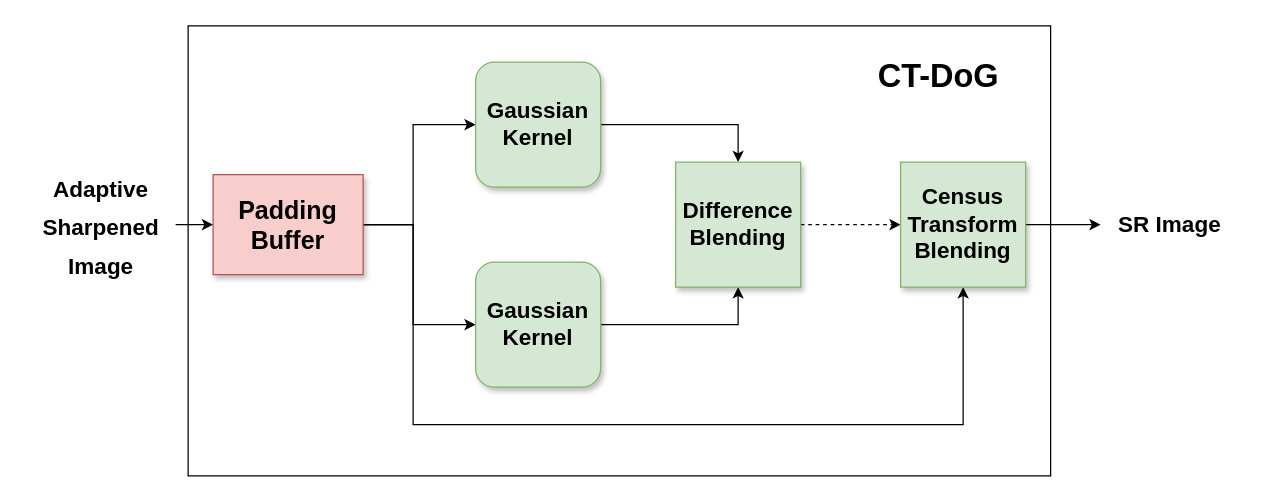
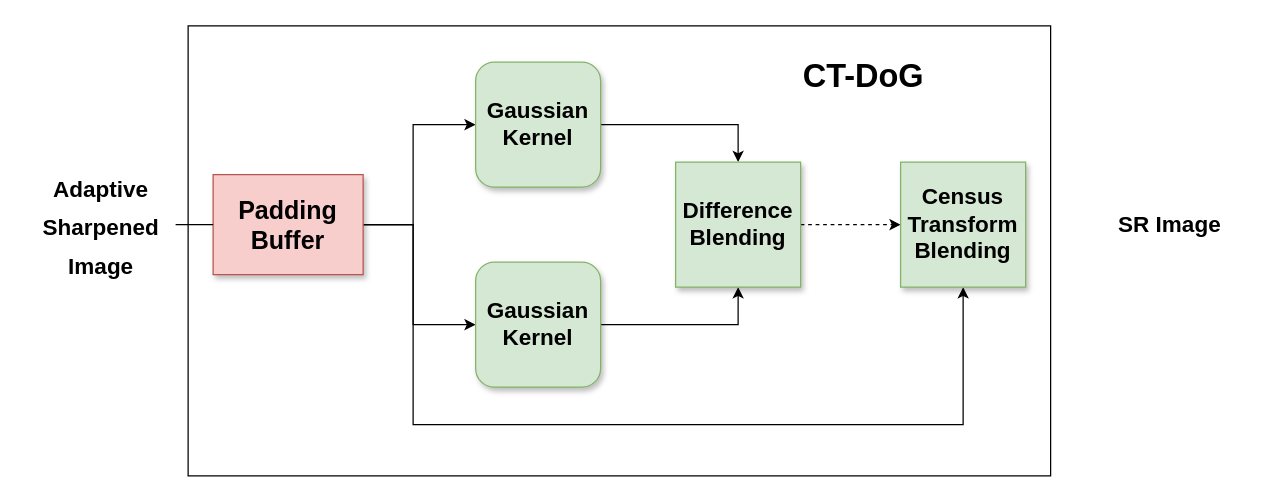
  <mxCell id="0" />
  <mxCell id="1" parent="0" />
  <mxCell id="2" value="" style="rounded=0;whiteSpace=wrap;html=1;shadow=0;fontSize=18;fillColor=none;" vertex="1" parent="1"><mxGeometry x="150" y="20" width="690" height="360" as="geometry" /></mxCell>
  <mxCell id="3" value="" style="edgeStyle=orthogonalEdgeStyle;rounded=0;orthogonalLoop=1;jettySize=auto;html=1;fontSize=20;" edge="1" parent="1" source="6" target="8"><mxGeometry relative="1" as="geometry"><Array as="points"><mxPoint x="330" y="179" /><mxPoint x="330" y="99" /></Array></mxGeometry></mxCell>
  <mxCell id="4" style="edgeStyle=orthogonalEdgeStyle;rounded=0;orthogonalLoop=1;jettySize=auto;html=1;entryX=0;entryY=0.5;entryDx=0;entryDy=0;fontSize=18;" edge="1" parent="1" source="6" target="10"><mxGeometry relative="1" as="geometry"><Array as="points"><mxPoint x="330" y="179" /><mxPoint x="330" y="259" /></Array></mxGeometry></mxCell>
  <mxCell id="5" style="edgeStyle=orthogonalEdgeStyle;rounded=0;orthogonalLoop=1;jettySize=auto;html=1;entryX=0.5;entryY=1;entryDx=0;entryDy=0;fontSize=18;" edge="1" parent="1" source="6" target="14"><mxGeometry relative="1" as="geometry"><Array as="points"><mxPoint x="330" y="179" /><mxPoint x="330" y="339" /><mxPoint x="770" y="339" /></Array></mxGeometry></mxCell>
  <mxCell id="6" value="&lt;b&gt;&lt;font style=&quot;font-size: 20px;&quot;&gt;Padding Buffer&lt;/font&gt;&lt;/b&gt;" style="whiteSpace=wrap;html=1;shadow=1;fillColor=#f8cecc;strokeColor=#b85450;rounded=0;" vertex="1" parent="1"><mxGeometry x="170" y="139" width="120" height="80" as="geometry" /></mxCell>
  <mxCell id="7" style="edgeStyle=orthogonalEdgeStyle;rounded=0;orthogonalLoop=1;jettySize=auto;html=1;entryX=0.5;entryY=0;entryDx=0;entryDy=0;fontSize=18;" edge="1" parent="1" source="8" target="12"><mxGeometry relative="1" as="geometry" /></mxCell>
  <mxCell id="8" value="&lt;b&gt;&lt;font style=&quot;font-size: 18px;&quot;&gt;Gaussian Kernel&lt;/font&gt;&lt;/b&gt;" style="whiteSpace=wrap;html=1;fillColor=#d5e8d4;strokeColor=#82b366;rounded=1;shadow=1;" vertex="1" parent="1"><mxGeometry x="380" y="49" width="100" height="100" as="geometry" /></mxCell>
  <mxCell id="9" style="edgeStyle=orthogonalEdgeStyle;rounded=0;orthogonalLoop=1;jettySize=auto;html=1;entryX=0.5;entryY=1;entryDx=0;entryDy=0;fontSize=18;" edge="1" parent="1" source="10" target="12"><mxGeometry relative="1" as="geometry" /></mxCell>
  <mxCell id="10" value="&lt;b&gt;&lt;font style=&quot;font-size: 18px;&quot;&gt;Gaussian Kernel&lt;/font&gt;&lt;/b&gt;" style="whiteSpace=wrap;html=1;fillColor=#d5e8d4;strokeColor=#82b366;rounded=1;shadow=1;" vertex="1" parent="1"><mxGeometry x="380" y="209" width="100" height="100" as="geometry" /></mxCell>
  <mxCell id="11" style="edgeStyle=orthogonalEdgeStyle;rounded=0;orthogonalLoop=1;jettySize=auto;html=1;entryX=0;entryY=0.5;entryDx=0;entryDy=0;fontSize=18;dashed=1;" edge="1" parent="1" source="12" target="14"><mxGeometry relative="1" as="geometry" /></mxCell>
  <mxCell id="12" value="&lt;b&gt;&lt;font style=&quot;font-size: 18px;&quot;&gt;Difference Blending&lt;br&gt;&lt;/font&gt;&lt;/b&gt;" style="whiteSpace=wrap;html=1;fillColor=#d5e8d4;strokeColor=#82b366;shadow=1;rounded=0;" vertex="1" parent="1"><mxGeometry x="540" y="129" width="100" height="100" as="geometry" /></mxCell>
- <mxCell id="13" style="edgeStyle=orthogonalEdgeStyle;rounded=0;orthogonalLoop=1;jettySize=auto;html=1;fontSize=18;" edge="1" parent="1" source="14" target="18"><mxGeometry relative="1" as="geometry" /></mxCell>
  <mxCell id="14" value="&lt;b&gt;&lt;font style=&quot;font-size: 18px;&quot;&gt;Census Transform Blending&lt;br&gt;&lt;/font&gt;&lt;/b&gt;" style="whiteSpace=wrap;html=1;fillColor=#d5e8d4;strokeColor=#82b366;shadow=1;rounded=0;" vertex="1" parent="1"><mxGeometry x="720" y="129" width="100" height="100" as="geometry" /></mxCell>
- <mxCell id="15" value="&lt;b&gt;&lt;font style=&quot;font-size: 26px;&quot;&gt;CT-DoG&lt;/font&gt;&lt;/b&gt;" style="text;html=1;align=center;verticalAlign=middle;resizable=0;points=[];autosize=1;strokeColor=none;fillColor=none;fontSize=18;" vertex="1" parent="1"><mxGeometry x="690" y="40" width="120" height="40" as="geometry" /></mxCell>
- <mxCell id="16" style="edgeStyle=orthogonalEdgeStyle;rounded=0;orthogonalLoop=1;jettySize=auto;html=1;fontSize=18;" edge="1" parent="1" source="17" target="6"><mxGeometry relative="1" as="geometry" /></mxCell>
+ <mxCell id="15" value="&lt;b&gt;&lt;font style=&quot;font-size: 26px;&quot;&gt;CT-DoG&lt;/font&gt;&lt;/b&gt;" style="text;html=1;align=center;verticalAlign=middle;resizable=0;points=[];autosize=1;strokeColor=none;fillColor=none;fontSize=18;" vertex="1" parent="1"><mxGeometry x="630" y="40" width="120" height="40" as="geometry" /></mxCell>
+ <mxCell id="16" style="edgeStyle=orthogonalEdgeStyle;rounded=0;orthogonalLoop=1;jettySize=auto;html=1;fontSize=18;endArrow=none;" edge="1" parent="1" source="17" target="6"><mxGeometry relative="1" as="geometry" /></mxCell>
  <mxCell id="17" value="&lt;font style=&quot;font-size: 18px;&quot;&gt;&lt;b&gt;Adaptive&lt;br&gt;Sharpened&lt;br&gt;Image&lt;/b&gt;&lt;/font&gt;" style="text;html=1;align=center;verticalAlign=middle;resizable=0;points=[];autosize=1;strokeColor=none;fillColor=none;fontSize=26;" vertex="1" parent="1"><mxGeometry x="20" y="124" width="120" height="110" as="geometry" /></mxCell>
  <mxCell id="18" value="&lt;b&gt;SR Image&lt;/b&gt;" style="text;html=1;align=center;verticalAlign=middle;resizable=0;points=[];autosize=1;strokeColor=none;fillColor=none;fontSize=18;" vertex="1" parent="1"><mxGeometry x="880" y="159" width="110" height="40" as="geometry" /></mxCell>
